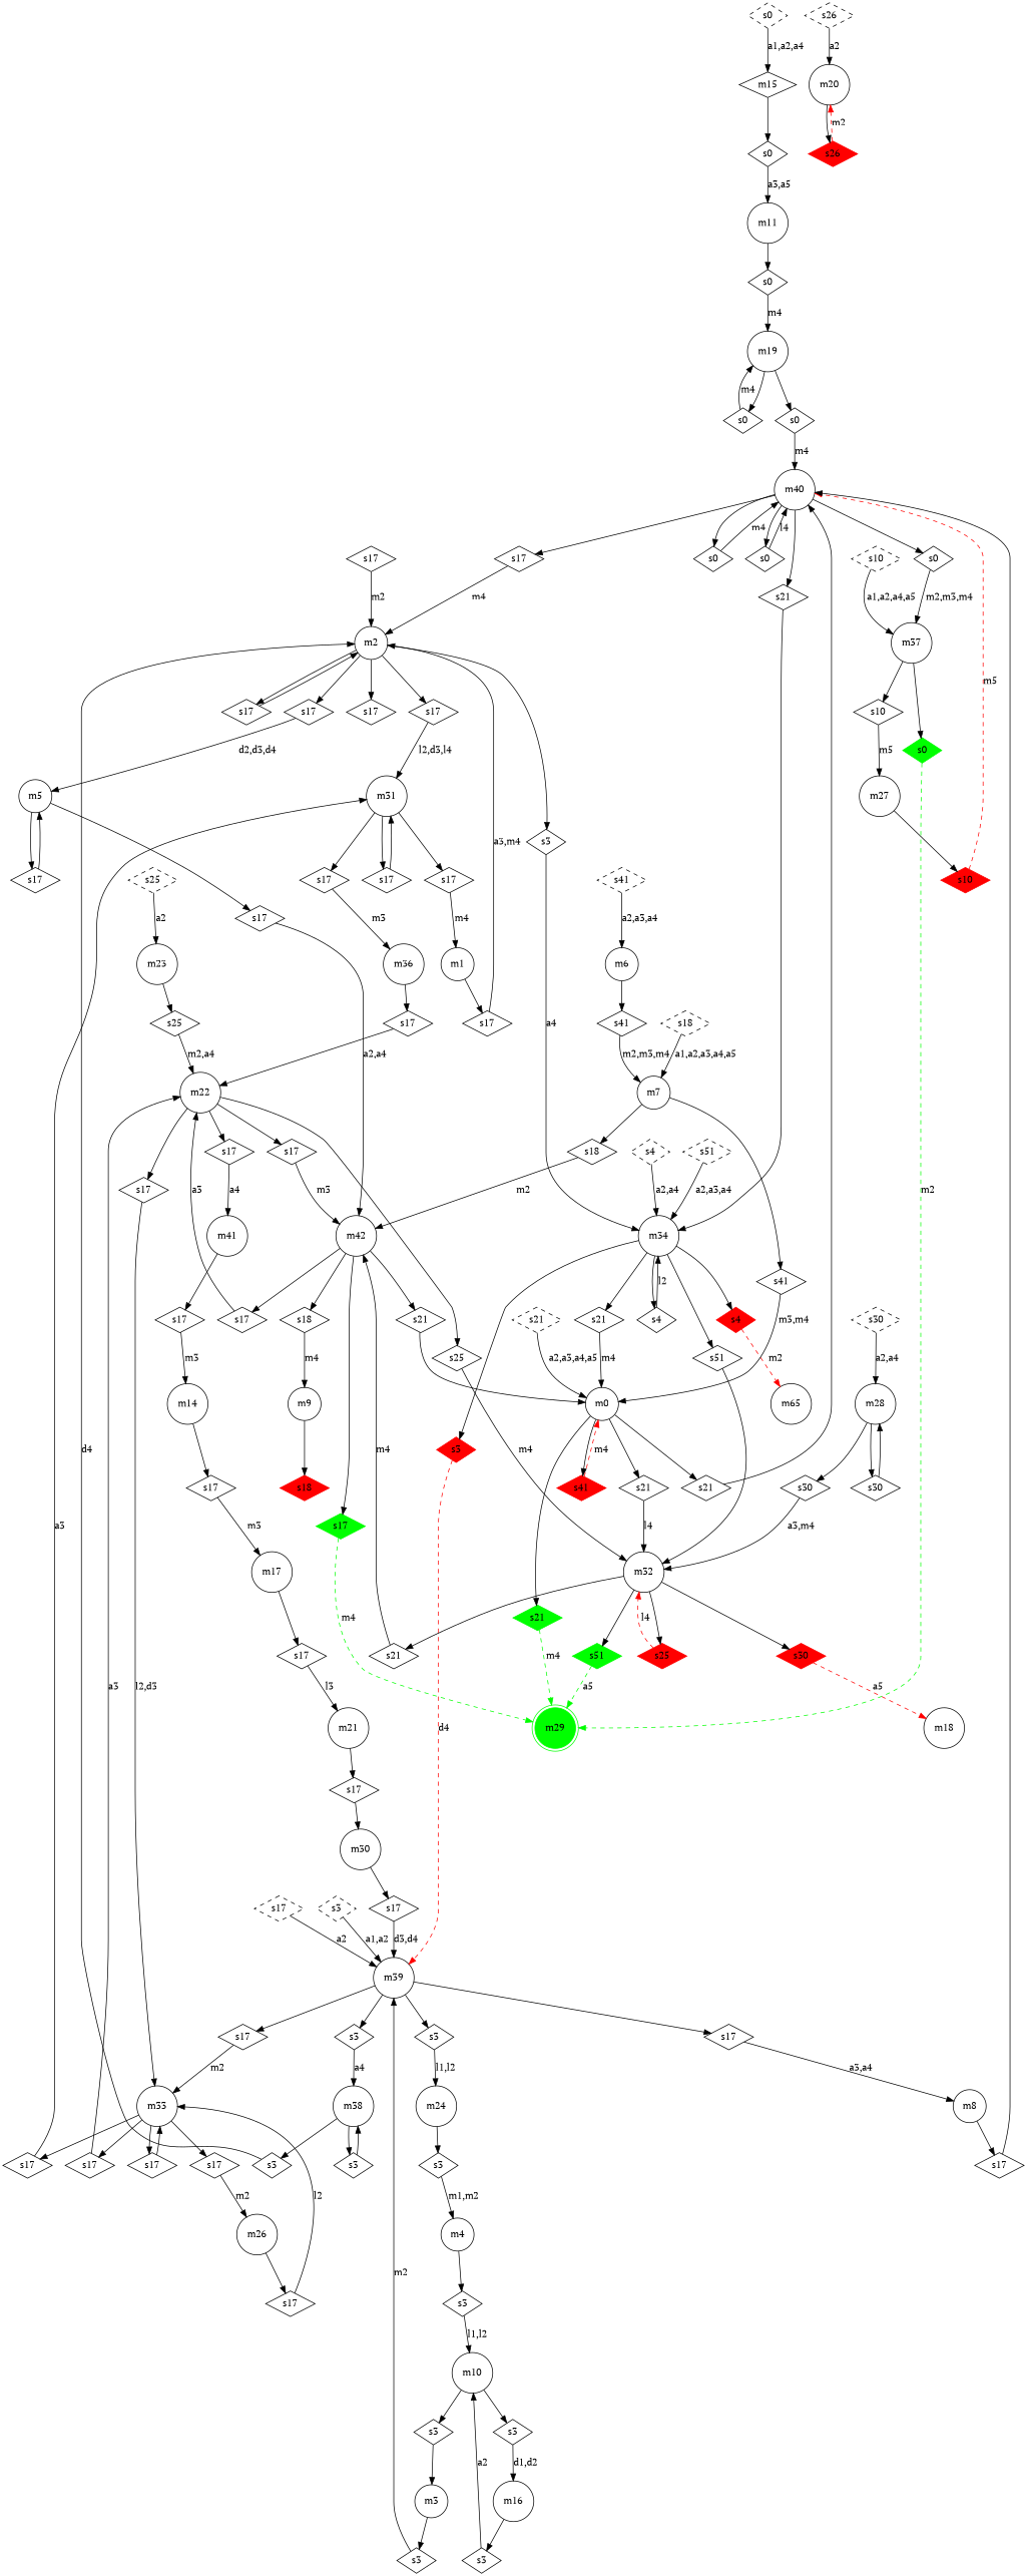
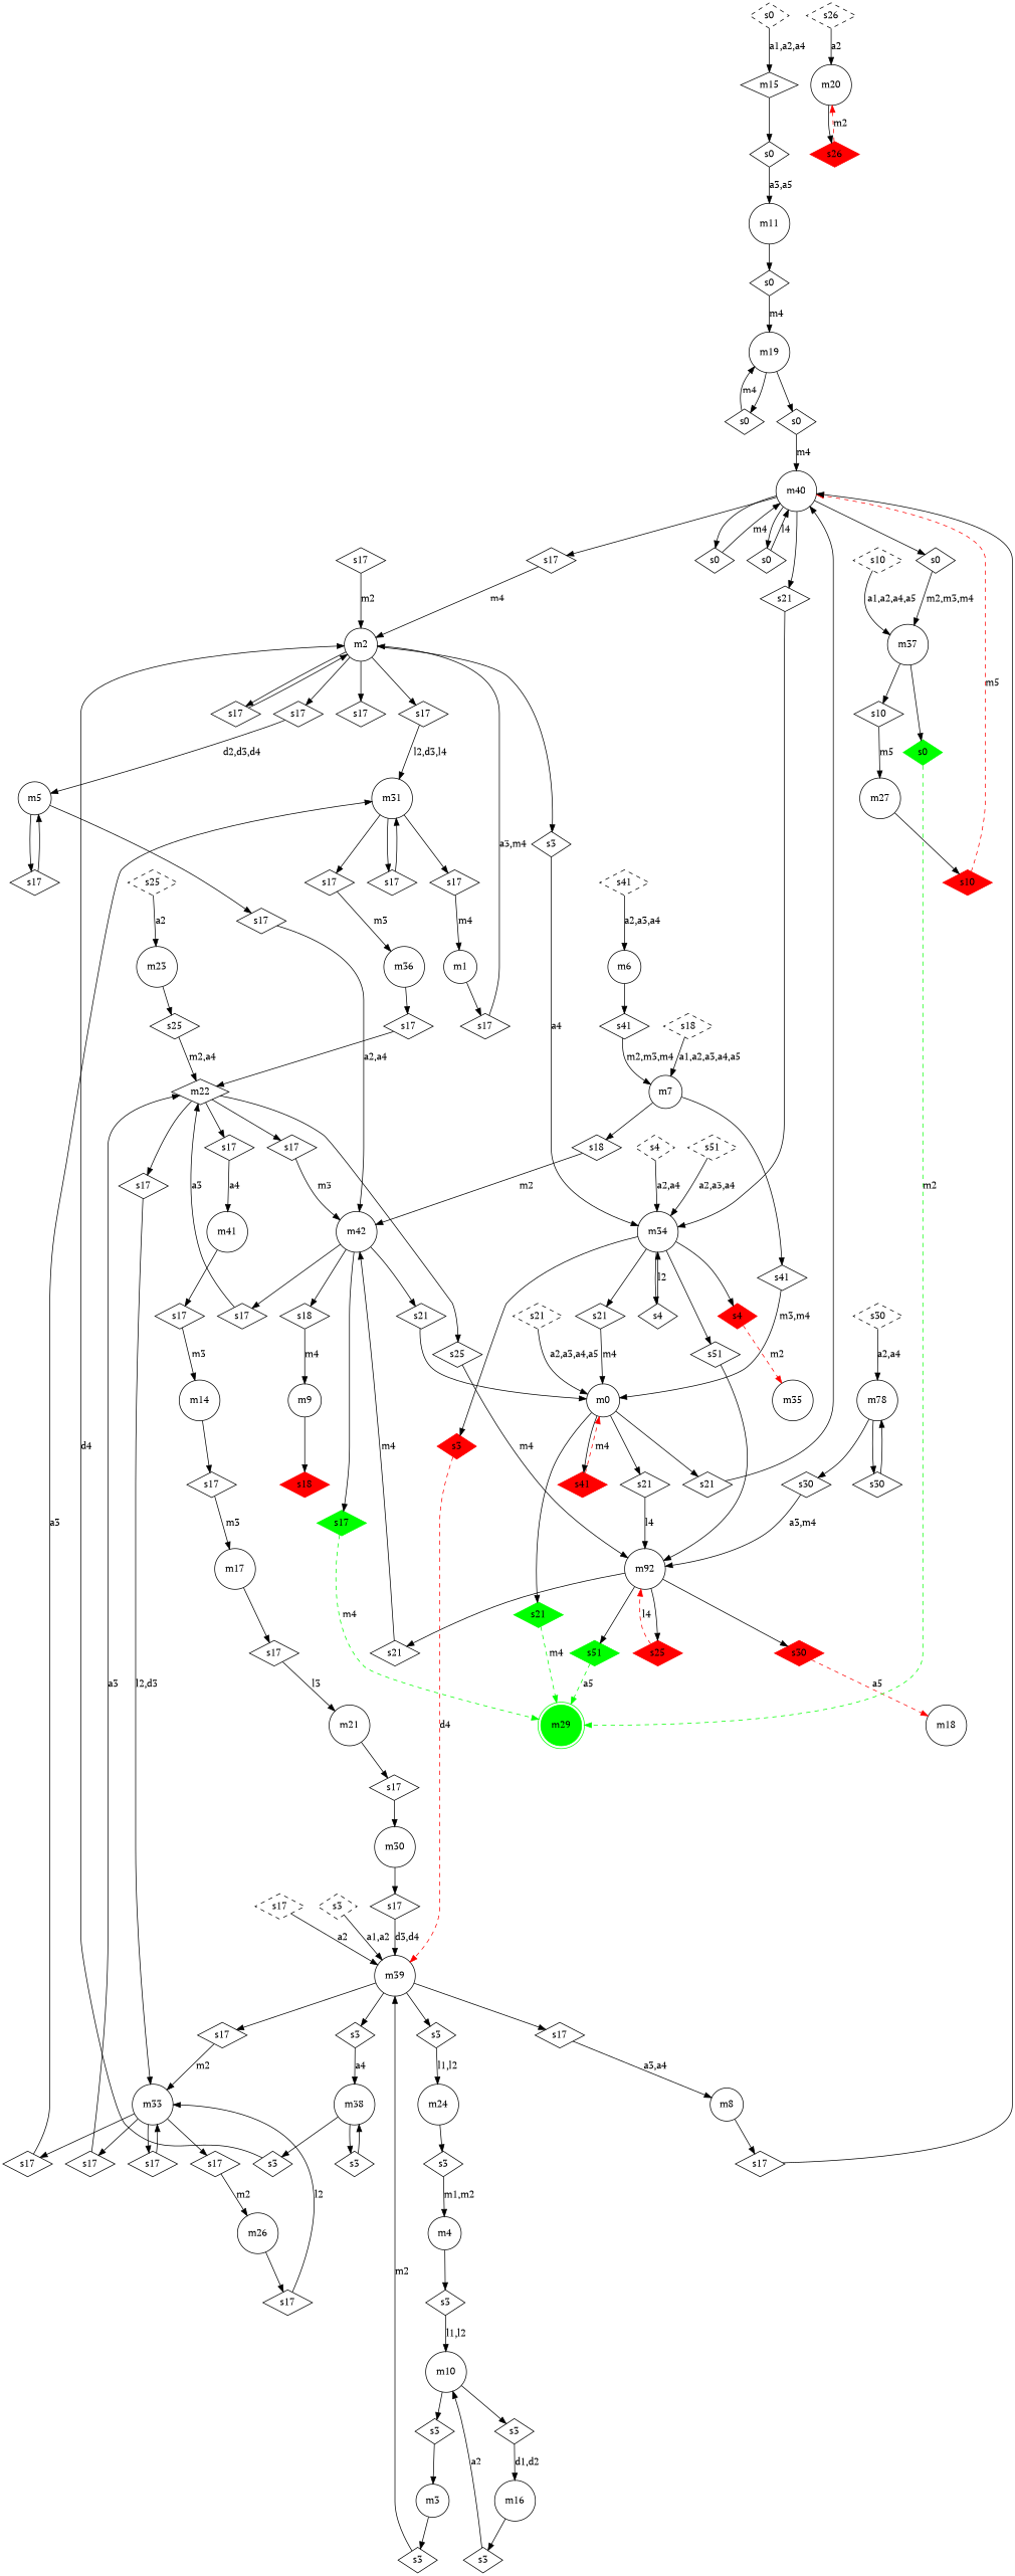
  digraph {
    fontname="PT Serif"
    node [fontname="PT Serif" shape=diamond]
    edge [fontname="PT Serif"]
    m40 [shape=circle]
    n2 [label=s0]
    n3 [label=s0]
    n4 [label=s0]
    n5 [label=s17]
    n6 [label=s21]
    m37 [shape=circle]
    m2 [shape=circle]
    m34 [shape=circle]
-   m28 [shape=circle]
+   m28 [shape=circle label=m78]
    n11 [label=s30]
    n12 [label=s30]
-   m32 [shape=circle]
+   m32 [shape=circle label=m92]
    n14 [label=s21]
    n15 [color=red label=s3 style=filled]
    n16 [label=s4]
    n17 [color=red label=s4 style=filled]
    n18 [label=s51]
    m0 [shape=circle]
    m39 [shape=circle]
-   m35 [shape=circle label=m65]
+   m35 [shape=circle]
    m9 [shape=circle]
    n23 [color=red label=s18 style=filled]
    m19 [shape=circle]
    n25 [label=s0]
    n26 [label=s0]
    m27 [shape=circle]
    n28 [color=red label=s10 style=filled]
    m36 [shape=circle]
    n30 [label=s17]
-   m22 [shape=circle]
+   m22
    m10 [shape=circle]
    n33 [label=s3]
    n34 [label=s3]
    m16 [shape=circle]
    m3 [shape=circle]
    n37 [label=s0]
    m15
    m11 [shape=circle]
    n40 [label=s17]
    n41 [label=s21]
    n42 [color=red label=s25 style=filled]
    n43 [color=red label=s30 style=filled]
    n44 [color=green label=s51 style=filled]
    m42 [shape=circle]
    m18 [shape=circle]
    m29 [color=green shape=doublecircle style=filled]
    m5 [shape=circle]
    n49 [label=s17]
    n50 [label=s17]
    m7 [shape=circle]
    n52 [label=s18]
    n53 [label=s41]
    n54 [label=s0]
    n55 [label=s3]
    m14 [shape=circle]
    n57 [label=s17]
    m17 [shape=circle]
    n59 [label=s17]
    n60 [label=s17]
    n61 [label=s17]
    n62 [label=s25]
    m33 [shape=circle]
    m41 [shape=circle]
    m23 [shape=circle]
    n66 [label=s25]
    n67 [label=s3]
    n68 [label=s17]
    n69 [label=s21]
    n70 [label=s21]
    n71 [color=green label=s21 style=filled]
    n72 [color=red label=s41 style=filled]
    n73 [label=s17]
    n74 [label=s17]
    n75 [label=s3]
    n76 [label=s3]
    m8 [shape=circle]
    m24 [shape=circle]
    m38 [shape=circle]
    n80 [label=s17]
    n81 [color=green label=s17 style=filled]
    n82 [label=s18]
    n83 [label=s21]
    n84 [label=s17]
    n85 [color=green label=s0 style=filled]
    n86 [label=s10]
    n87 [label=s17]
    n88 [label=s17]
    n89 [label=s17]
    n90 [label=s17]
    m31 [shape=circle]
    m26 [shape=circle]
    m6 [shape=circle]
    n94 [label=s41]
    m20 [shape=circle]
    n96 [color=red label=s26 style=filled]
    n97 [label=s3]
    n98 [label=s3]
    n99 [label=s17]
    n100 [label=s17]
    n101 [label=s17]
    m1 [shape=circle]
    n103 [label=s17]
    n104 [label=s17]
    m21 [shape=circle]
    n106 [label=s17]
    m30 [shape=circle]
    n108 [label=s17]
    n109 [label=s17]
    n110 [label=s17]
    n111 [label=s17]
    n112 [label=s3]
    n113 [label=s3]
    m4 [shape=circle]
    n115 [label=s3]
    n116 [label=s17]
    n117 [label=s17]
    n118 [label=s0 style=dashed]
    n119 [label=s10 style=dashed]
    n120 [label=s17 style=dashed]
    n121 [label=s18 style=dashed]
    n122 [label=s21 style=dashed]
    n123 [label=s25 style=dashed]
    n124 [label=s26 style=dashed]
    n125 [label=s3 style=dashed]
    n126 [label=s30 style=dashed]
    n127 [label=s4 style=dashed]
    n128 [label=s41 style=dashed]
    n129 [label=s51 style=dashed]
    m40 -> n2
    m40 -> n3
    m40 -> n4
    m40 -> n5
    m40 -> n6
    n2 -> m40 [label=m4]
    n3 -> m40 [label=l4]
    n4 -> m37 [label="m2,m3,m4"]
    n5 -> m2 [label=m4]
    n6 -> m34
    m37 -> n85
    m37 -> n86
    m2 -> n108
    m2 -> n109
    m2 -> n110
    m2 -> n111
    m2 -> n112
    m34 -> n14
    m34 -> n15
    m34 -> n16
    m34 -> n17
    m34 -> n18
    m28 -> n11
    m28 -> n12
    n11 -> m28
    n12 -> m32 [label="a3,m4"]
    m32 -> n41
    m32 -> n42
    m32 -> n43
    m32 -> n44
    n14 -> m0 [label=m4]
    n15 -> m39 [color=red label=d4 style=dashed]
    n16 -> m34 [label=l2]
    n17 -> m35 [color=red label=m2 style=dashed]
    n18 -> m32
    m0 -> n69
    m0 -> n70
    m0 -> n71
    m0 -> n72
    m39 -> n73
    m39 -> n74
    m39 -> n75
    m39 -> n76
    m9 -> n23
    m19 -> n25
    m19 -> n26
    n25 -> m19 [label=m4]
    n26 -> m40 [label=m4]
    m27 -> n28
    n28 -> m40 [color=red label=m5 style=dashed]
    m36 -> n30
    n30 -> m22
    m22 -> n59
    m22 -> n60
    m22 -> n61
    m22 -> n62
    m10 -> n33
    m10 -> n34
    n33 -> m16 [label="d1,d2"]
    n34 -> m3
    m16 -> n55
    m3 -> n67
    n37 -> m11 [label="a3,a5"]
    m15 -> n37
    m11 -> n54
    n40 -> m2 [label=m2]
    n41 -> m42 [label=m4]
    n42 -> m32 [color=red label=l4 style=dashed]
    n43 -> m18 [color=red label=a5 style=dashed]
    n44 -> m29 [color=green label=a5 style=dashed]
    m42 -> n80
    m42 -> n81
    m42 -> n82
    m42 -> n83
    m5 -> n49
    m5 -> n50
    n49 -> m5
    n50 -> m42 [label="a2,a4"]
    m7 -> n52
    m7 -> n53
    n52 -> m42 [label=m2]
    n53 -> m0 [label="m3,m4"]
    n54 -> m19 [label=m4]
    n55 -> m10 [label=a2]
    m14 -> n57
    n57 -> m17 [label=m3]
    m17 -> n104
    n59 -> m33 [label="l2,d3"]
    n60 -> m41 [label=a4]
    n61 -> m42 [label=m3]
    n62 -> m32 [label=m4]
    m33 -> n87
    m33 -> n88
    m33 -> n89
    m33 -> n90
    m41 -> n68
    m23 -> n66
    n66 -> m22 [label="m2,a4"]
    n67 -> m39 [label=m2]
    n68 -> m14 [label=m3]
    n69 -> m32 [label=l4]
    n70 -> m40
    n71 -> m29 [color=green label=m4 style=dashed]
    n72 -> m0 [color=red label=m4 style=dashed]
    n73 -> m33 [label=m2]
    n74 -> m8 [label="a3,a4"]
    n75 -> m24 [label="l1,l2"]
    n76 -> m38 [label=a4]
    m8 -> n84
    m24 -> n113
    m38 -> n97
    m38 -> n98
    n80 -> m22 [label=a3]
    n81 -> m29 [color=green label=m4 style=dashed]
    n82 -> m9 [label=m4]
    n83 -> m0
    n84 -> m40
    n85 -> m29 [color=green label=m2 style=dashed]
    n86 -> m27 [label=m5]
    n87 -> m31 [label=a3]
    n88 -> m26 [label=m2]
    n89 -> m33
    n90 -> m22 [label=a3]
    m31 -> n99
    m31 -> n100
    m31 -> n101
    m26 -> n116
    m6 -> n94
    n94 -> m7 [label="m2,m3,m4"]
    m20 -> n96
    n96 -> m20 [color=red label=m2 style=dashed]
    n97 -> m38
    n98 -> m2 [label=d4]
    n99 -> m36 [label=m3]
    n100 -> m31
    n101 -> m1 [label=m4]
    m1 -> n103
    n103 -> m2 [label="a3,m4"]
    n104 -> m21 [label=l3]
    m21 -> n106
    n106 -> m30
    m30 -> n117
    n108 -> m2
    n110 -> m31 [label="l2,d3,l4"]
    n111 -> m5 [label="d2,d3,d4"]
    n112 -> m34 [label=a4]
    n113 -> m4 [label="m1,m2"]
    m4 -> n115
    n115 -> m10 [label="l1,l2"]
    n116 -> m33 [label=l2]
    n117 -> m39 [label="d3,d4"]
    n118 -> m15 [label="a1,a2,a4"]
    n119 -> m37 [label="a1,a2,a4,a5"]
    n120 -> m39 [label=a2]
    n121 -> m7 [label="a1,a2,a3,a4,a5"]
    n122 -> m0 [label="a2,a3,a4,a5"]
    n123 -> m23 [label=a2]
    n124 -> m20 [label=a2]
    n125 -> m39 [label="a1,a2"]
    n126 -> m28 [label="a2,a4"]
    n127 -> m34 [label="a2,a4"]
    n128 -> m6 [label="a2,a3,a4"]
    n129 -> m34 [label="a2,a3,a4"]
  }
